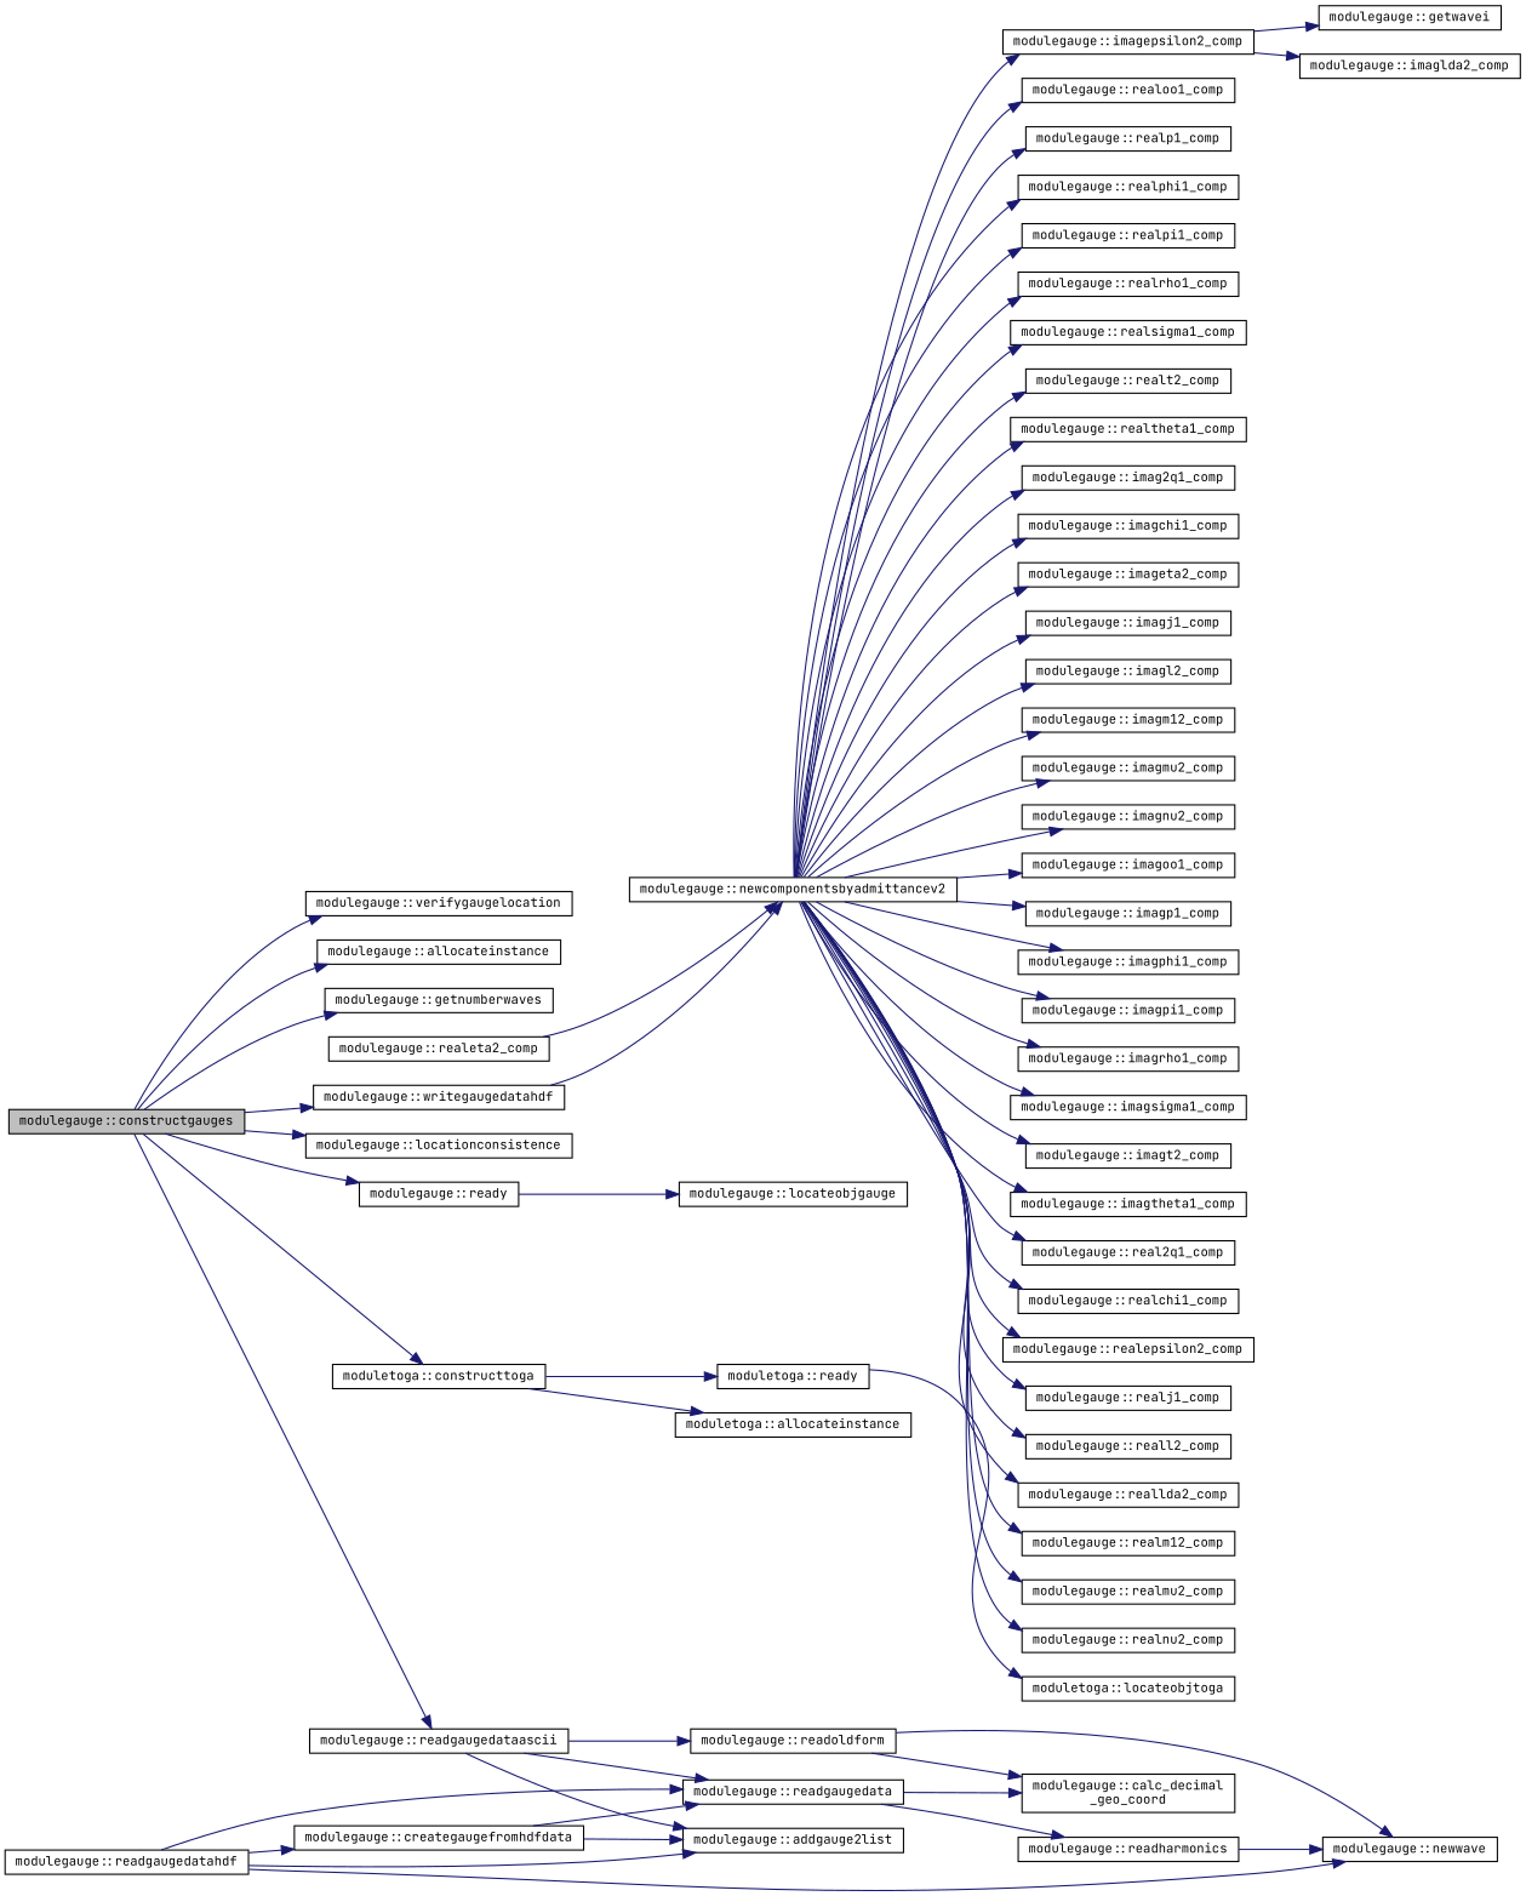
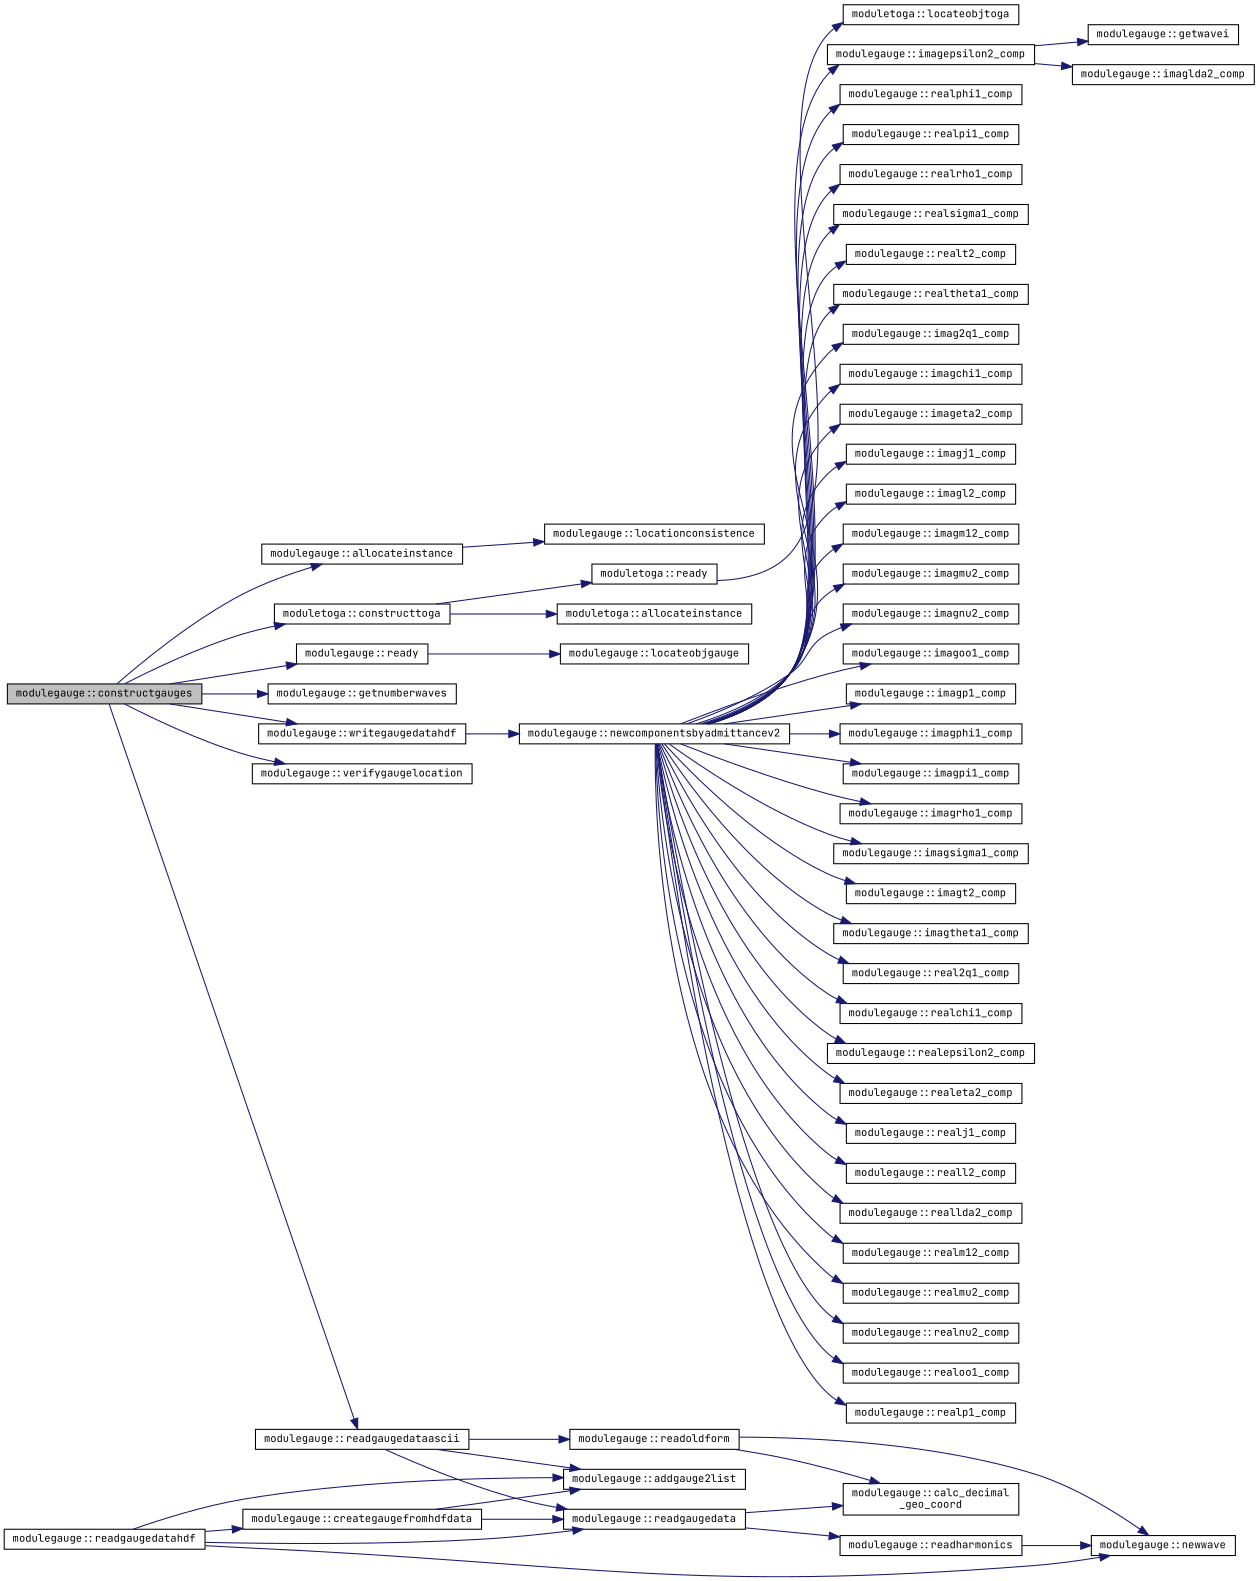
  digraph {
    fontname="JetBrains Mono"
    rankdir=LR
    node [color=black fillcolor=white fontname="JetBrains Mono" fontsize=10 shape=record style=filled]
    edge [color=midnightblue fontname="JetBrains Mono" fontsize=10 labelfontname=Helvetica labelfontsize=10 style=solid]
    n1 [fillcolor=grey75 fontcolor=black height=0.2 label="modulegauge::constructgauges" width=0.4]
    n2 [height=0.2 label="modulegauge::allocateinstance" width=0.4]
    n3 [height=0.2 label="moduletoga::constructtoga" width=0.4]
    n4 [height=0.2 label="modulegauge::getnumberwaves" width=0.4]
    n5 [height=0.2 label="modulegauge::locationconsistence" width=0.4]
    n6 [height=0.2 label="modulegauge::readgaugedataascii" width=0.4]
    n7 [height=0.2 label="modulegauge::ready" width=0.4]
    n8 [height=0.2 label="modulegauge::verifygaugelocation" width=0.4]
    n9 [height=0.2 label="modulegauge::writegaugedatahdf" width=0.4]
    n10 [height=0.2 label="moduletoga::allocateinstance" width=0.4]
    n11 [height=0.2 label="moduletoga::ready" width=0.4]
    n12 [height=0.2 label="modulegauge::addgauge2list" width=0.4]
    n13 [height=0.2 label="modulegauge::readgaugedata" width=0.4]
    n14 [height=0.2 label="modulegauge::readoldform" width=0.4]
    n15 [height=0.2 label="modulegauge::readgaugedatahdf" width=0.4]
    n16 [height=0.2 label="modulegauge::newwave" width=0.4]
    n17 [height=0.2 label="modulegauge::creategaugefromhdfdata" width=0.4]
    n18 [height=0.2 label="modulegauge::locateobjgauge" width=0.4]
    n19 [height=0.2 label="modulegauge::newcomponentsbyadmittancev2" width=0.4]
    n20 [height=0.2 label="moduletoga::locateobjtoga" width=0.4]
    n21 [height=0.2 label="modulegauge::calc_decimal\l_geo_coord" width=0.4]
    n22 [height=0.2 label="modulegauge::readharmonics" width=0.4]
    n23 [height=0.2 label="modulegauge::imag2q1_comp" width=0.4]
    n24 [height=0.2 label="modulegauge::imagchi1_comp" width=0.4]
    n25 [height=0.2 label="modulegauge::imagepsilon2_comp" width=0.4]
    n26 [height=0.2 label="modulegauge::imageta2_comp" width=0.4]
    n27 [height=0.2 label="modulegauge::imagj1_comp" width=0.4]
    n28 [height=0.2 label="modulegauge::imagl2_comp" width=0.4]
    n29 [height=0.2 label="modulegauge::imagm12_comp" width=0.4]
    n30 [height=0.2 label="modulegauge::imagmu2_comp" width=0.4]
    n31 [height=0.2 label="modulegauge::imagnu2_comp" width=0.4]
    n32 [height=0.2 label="modulegauge::imagoo1_comp" width=0.4]
    n33 [height=0.2 label="modulegauge::imagp1_comp" width=0.4]
    n34 [height=0.2 label="modulegauge::imagphi1_comp" width=0.4]
    n35 [height=0.2 label="modulegauge::imagpi1_comp" width=0.4]
    n36 [height=0.2 label="modulegauge::imagrho1_comp" width=0.4]
    n37 [height=0.2 label="modulegauge::imagsigma1_comp" width=0.4]
    n38 [height=0.2 label="modulegauge::imagt2_comp" width=0.4]
    n39 [height=0.2 label="modulegauge::imagtheta1_comp" width=0.4]
    n40 [height=0.2 label="modulegauge::real2q1_comp" width=0.4]
    n41 [height=0.2 label="modulegauge::realchi1_comp" width=0.4]
    n42 [height=0.2 label="modulegauge::realepsilon2_comp" width=0.4]
    n43 [height=0.2 label="modulegauge::realeta2_comp" width=0.4]
    n44 [height=0.2 label="modulegauge::realj1_comp" width=0.4]
    n45 [height=0.2 label="modulegauge::reall2_comp" width=0.4]
    n46 [height=0.2 label="modulegauge::reallda2_comp" width=0.4]
    n47 [height=0.2 label="modulegauge::realm12_comp" width=0.4]
    n48 [height=0.2 label="modulegauge::realmu2_comp" width=0.4]
    n49 [height=0.2 label="modulegauge::realnu2_comp" width=0.4]
    n50 [height=0.2 label="modulegauge::realoo1_comp" width=0.4]
    n51 [height=0.2 label="modulegauge::realp1_comp" width=0.4]
    n52 [height=0.2 label="modulegauge::realphi1_comp" width=0.4]
    n53 [height=0.2 label="modulegauge::realpi1_comp" width=0.4]
    n54 [height=0.2 label="modulegauge::realrho1_comp" width=0.4]
    n55 [height=0.2 label="modulegauge::realsigma1_comp" width=0.4]
    n56 [height=0.2 label="modulegauge::realt2_comp" width=0.4]
    n57 [height=0.2 label="modulegauge::realtheta1_comp" width=0.4]
    n58 [height=0.2 label="modulegauge::getwavei" width=0.4]
    n59 [height=0.2 label="modulegauge::imaglda2_comp" width=0.4]
    n1 -> n2
    n1 -> n3
    n1 -> n4
-   n1 -> n5
+   n2 -> n5
    n1 -> n6
    n1 -> n7
    n1 -> n8
    n1 -> n9
    n3 -> n10
    n3 -> n11
    n6 -> n12
    n6 -> n13
    n6 -> n14
    n7 -> n18
    n9 -> n19
    n11 -> n20
    n13 -> n21
    n13 -> n22
    n14 -> n16
    n14 -> n21
    n15 -> n12
    n15 -> n13
    n15 -> n16
    n15 -> n17
    n17 -> n12
    n17 -> n13
    n19 -> n23
    n19 -> n24
    n19 -> n25
    n19 -> n26
    n19 -> n27
    n19 -> n28
    n19 -> n29
    n19 -> n30
    n19 -> n31
    n19 -> n32
    n19 -> n33
    n19 -> n34
    n19 -> n35
    n19 -> n36
    n19 -> n37
    n19 -> n38
    n19 -> n39
    n19 -> n40
    n19 -> n41
    n19 -> n42
-   n43 -> n19
+   n19 -> n43
    n19 -> n44
    n19 -> n45
    n19 -> n46
    n19 -> n47
    n19 -> n48
    n19 -> n49
    n19 -> n50
    n19 -> n51
    n19 -> n52
    n19 -> n53
    n19 -> n54
    n19 -> n55
    n19 -> n56
    n19 -> n57
    n22 -> n16
    n25 -> n58
    n25 -> n59
  }
